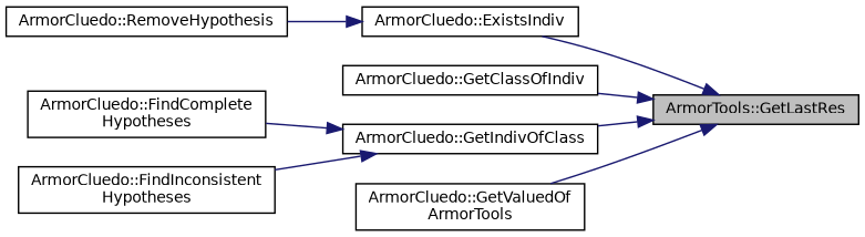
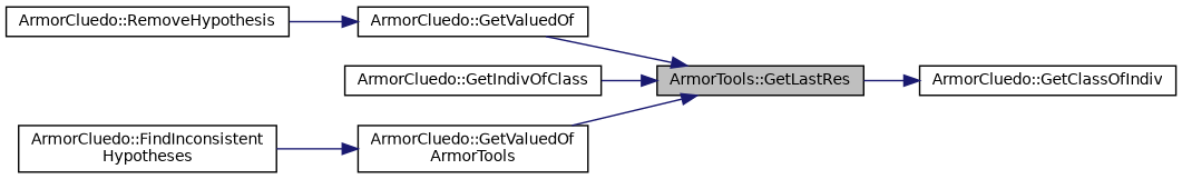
  digraph {
    rankdir=RL
    node [color=black fillcolor=white fontname=Helvetica fontsize=10 shape=record style=filled]
    edge [color=midnightblue dir=back fontname=Helvetica fontsize=10 labelfontname=Helvetica labelfontsize=10 style=solid]
    n1 [fillcolor=grey75 fontcolor=black height=0.2 label="ArmorTools::GetLastRes" width=0.4]
-   n2 [height=0.2 label="ArmorCluedo::ExistsIndiv" width=0.4]
+   n2 [height=0.2 label="ArmorCluedo::GetValuedOf" width=0.4]
    n3 [height=0.2 label="ArmorCluedo::GetClassOfIndiv" width=0.4]
    n4 [height=0.2 label="ArmorCluedo::GetIndivOfClass" width=0.4]
    n5 [height=0.2 label="ArmorCluedo::GetValuedOf\lArmorTools" width=0.4]
    n6 [height=0.2 label="ArmorCluedo::RemoveHypothesis" width=0.4]
-   n7 [height=0.2 label="ArmorCluedo::FindComplete\lHypotheses" width=0.4]
    n8 [height=0.2 label="ArmorCluedo::FindInconsistent\lHypotheses" width=0.4]
    n1 -> n2
-   n1 -> n3
+   n3 -> n1
    n1 -> n4
    n1 -> n5
    n2 -> n6
-   n4 -> n7
-   n4 -> n8
+   n5 -> n8
  }
